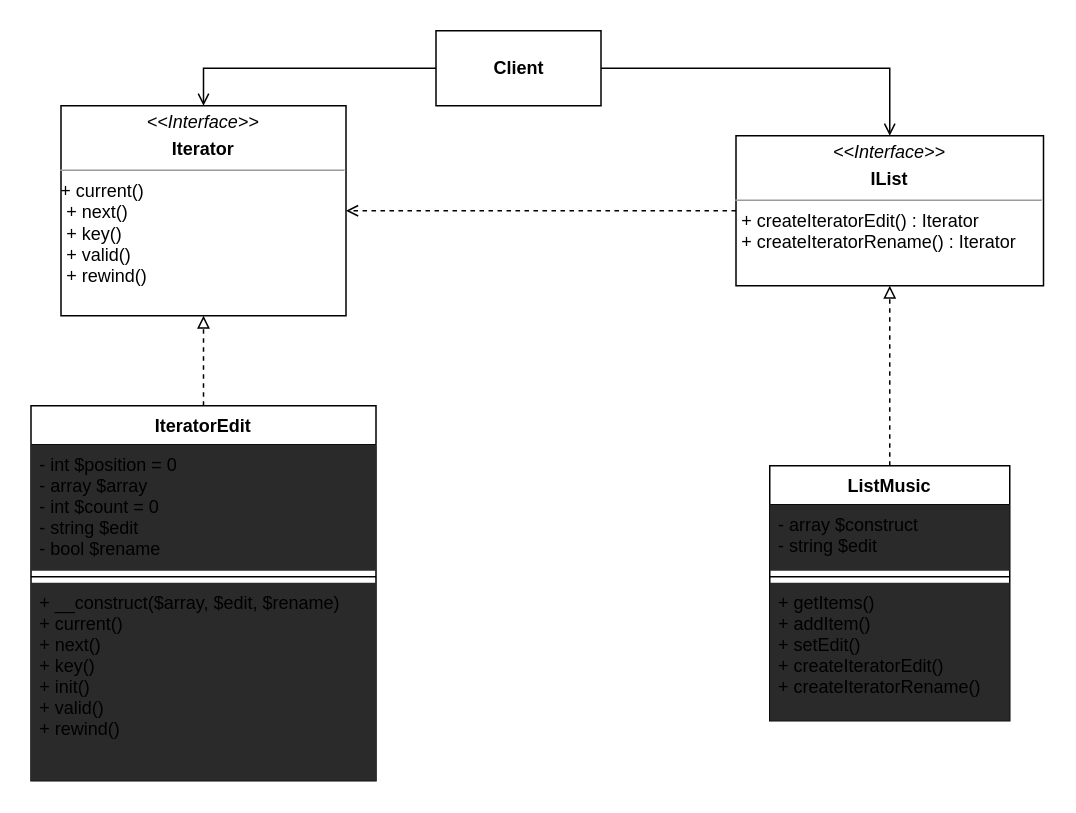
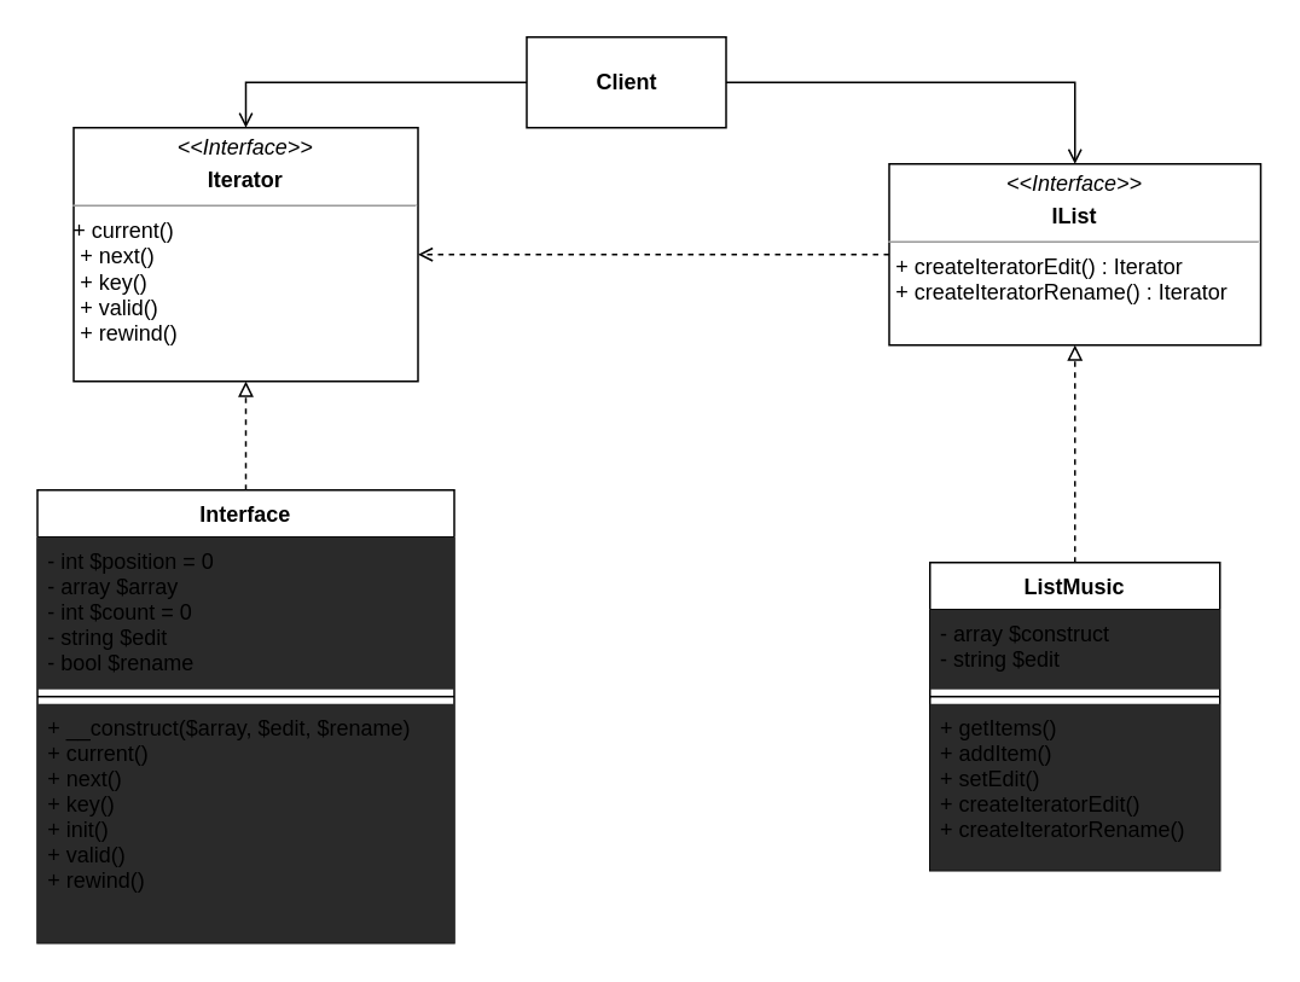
  <mxCell id="0" />
  <mxCell id="1" parent="0" />
  <mxCell id="2" value="&lt;p style=&quot;margin: 0px ; margin-top: 4px ; text-align: center&quot;&gt;&lt;i&gt;&amp;lt;&amp;lt;Interface&amp;gt;&amp;gt;&lt;/i&gt;&lt;/p&gt;&lt;p style=&quot;margin: 0px ; margin-top: 4px ; text-align: center&quot;&gt;&lt;b&gt;Iterator&lt;/b&gt;&lt;/p&gt;&lt;hr size=&quot;1&quot;&gt;&lt;p style=&quot;margin: 4px 0px 0px&quot;&gt;&lt;span&gt;+ current()&lt;/span&gt;&lt;br&gt;&lt;/p&gt;&lt;p style=&quot;margin: 0px 0px 0px 4px&quot;&gt;+ next()&lt;/p&gt;&lt;p style=&quot;margin: 0px 0px 0px 4px&quot;&gt;+ key()&lt;/p&gt;&lt;p style=&quot;margin: 0px 0px 0px 4px&quot;&gt;+ valid()&lt;/p&gt;&lt;p style=&quot;margin: 0px 0px 0px 4px&quot;&gt;+ rewind()&lt;/p&gt;" style="verticalAlign=top;align=left;overflow=fill;fontSize=12;fontFamily=Helvetica;html=1;" parent="1" vertex="1"><mxGeometry x="40" y="70" width="190" height="140" as="geometry" /></mxCell>
  <mxCell id="3" style="edgeStyle=orthogonalEdgeStyle;rounded=0;orthogonalLoop=1;jettySize=auto;html=1;endArrow=block;endFill=0;dashed=1;" parent="1" source="4" target="2" edge="1"><mxGeometry relative="1" as="geometry" /></mxCell>
- <mxCell id="4" value="IteratorEdit" style="swimlane;fontStyle=1;align=center;verticalAlign=top;childLayout=stackLayout;horizontal=1;startSize=26;horizontalStack=0;resizeParent=1;resizeParentMax=0;resizeLast=0;collapsible=1;marginBottom=0;" parent="1" vertex="1"><mxGeometry x="20" y="270" width="230" height="250" as="geometry" /></mxCell>
+ <mxCell id="4" value="Interface" style="swimlane;fontStyle=1;align=center;verticalAlign=top;childLayout=stackLayout;horizontal=1;startSize=26;horizontalStack=0;resizeParent=1;resizeParentMax=0;resizeLast=0;collapsible=1;marginBottom=0;" parent="1" vertex="1"><mxGeometry x="20" y="270" width="230" height="250" as="geometry" /></mxCell>
  <mxCell id="5" value="- int $position = 0&#10;- array $array&#10;- int $count = 0&#10;- string $edit&#10;- bool $rename" style="text;strokeColor=none;align=left;verticalAlign=top;spacingLeft=4;spacingRight=4;overflow=hidden;rotatable=0;points=[[0,0.5],[1,0.5]];portConstraint=eastwest;fillColor=#2a2a2a;" parent="4" vertex="1"><mxGeometry y="26" width="230" height="84" as="geometry" /></mxCell>
  <mxCell id="6" value="" style="line;strokeWidth=1;fillColor=none;align=left;verticalAlign=middle;spacingTop=-1;spacingLeft=3;spacingRight=3;rotatable=0;labelPosition=right;points=[];portConstraint=eastwest;" parent="4" vertex="1"><mxGeometry y="110" width="230" height="8" as="geometry" /></mxCell>
  <mxCell id="7" value="+ __construct($array, $edit, $rename)&#10;+ current()&#10;+ next()&#10;+ key()&#10;+ init()&#10;+ valid()&#10;+ rewind()" style="text;strokeColor=none;align=left;verticalAlign=top;spacingLeft=4;spacingRight=4;overflow=hidden;rotatable=0;points=[[0,0.5],[1,0.5]];portConstraint=eastwest;fillColor=#2a2a2a;" parent="4" vertex="1"><mxGeometry y="118" width="230" height="132" as="geometry" /></mxCell>
  <mxCell id="8" style="edgeStyle=orthogonalEdgeStyle;rounded=0;orthogonalLoop=1;jettySize=auto;html=1;endArrow=block;endFill=0;dashed=1;" parent="1" source="9" target="14" edge="1"><mxGeometry relative="1" as="geometry"><Array as="points" /></mxGeometry></mxCell>
  <mxCell id="9" value="ListMusic" style="swimlane;fontStyle=1;align=center;verticalAlign=top;childLayout=stackLayout;horizontal=1;startSize=26;horizontalStack=0;resizeParent=1;resizeParentMax=0;resizeLast=0;collapsible=1;marginBottom=0;" parent="1" vertex="1"><mxGeometry x="512.5" y="310" width="160" height="170" as="geometry" /></mxCell>
  <mxCell id="10" value="- array $construct&#10;- string $edit" style="text;strokeColor=none;align=left;verticalAlign=top;spacingLeft=4;spacingRight=4;overflow=hidden;rotatable=0;points=[[0,0.5],[1,0.5]];portConstraint=eastwest;fillColor=#2a2a2a;" parent="9" vertex="1"><mxGeometry y="26" width="160" height="44" as="geometry" /></mxCell>
  <mxCell id="11" value="" style="line;strokeWidth=1;fillColor=none;align=left;verticalAlign=middle;spacingTop=-1;spacingLeft=3;spacingRight=3;rotatable=0;labelPosition=right;points=[];portConstraint=eastwest;" parent="9" vertex="1"><mxGeometry y="70" width="160" height="8" as="geometry" /></mxCell>
  <mxCell id="12" value="+ getItems()&#10;+ addItem()&#10;+ setEdit()&#10;+ createIteratorEdit()&#10;+ createIteratorRename()" style="text;strokeColor=none;align=left;verticalAlign=top;spacingLeft=4;spacingRight=4;overflow=hidden;rotatable=0;points=[[0,0.5],[1,0.5]];portConstraint=eastwest;fillColor=#2a2a2a;" parent="9" vertex="1"><mxGeometry y="78" width="160" height="92" as="geometry" /></mxCell>
  <mxCell id="13" style="edgeStyle=orthogonalEdgeStyle;rounded=0;orthogonalLoop=1;jettySize=auto;html=1;dashed=1;endArrow=open;endFill=0;" parent="1" source="14" target="2" edge="1"><mxGeometry relative="1" as="geometry" /></mxCell>
  <mxCell id="14" value="&lt;p style=&quot;margin: 0px ; margin-top: 4px ; text-align: center&quot;&gt;&lt;i&gt;&amp;lt;&amp;lt;Interface&amp;gt;&amp;gt;&lt;/i&gt;&lt;/p&gt;&lt;p style=&quot;margin: 0px ; margin-top: 4px ; text-align: center&quot;&gt;&lt;b&gt;IList&lt;/b&gt;&lt;/p&gt;&lt;hr size=&quot;1&quot;&gt;&lt;p style=&quot;margin: 0px ; margin-left: 4px&quot;&gt;+ createIteratorEdit() : Iterator&lt;/p&gt;&lt;p style=&quot;margin: 0px ; margin-left: 4px&quot;&gt;+ createIteratorRename() : Iterator&lt;/p&gt;" style="verticalAlign=top;align=left;overflow=fill;fontSize=12;fontFamily=Helvetica;html=1;" parent="1" vertex="1"><mxGeometry x="490" y="90" width="205" height="100" as="geometry" /></mxCell>
  <mxCell id="15" style="edgeStyle=orthogonalEdgeStyle;rounded=0;orthogonalLoop=1;jettySize=auto;html=1;entryX=0.5;entryY=0;entryDx=0;entryDy=0;endArrow=open;endFill=0;" parent="1" source="17" target="2" edge="1"><mxGeometry relative="1" as="geometry" /></mxCell>
  <mxCell id="16" style="edgeStyle=orthogonalEdgeStyle;rounded=0;orthogonalLoop=1;jettySize=auto;html=1;entryX=0.5;entryY=0;entryDx=0;entryDy=0;endArrow=open;endFill=0;" parent="1" source="17" target="14" edge="1"><mxGeometry relative="1" as="geometry" /></mxCell>
  <mxCell id="17" value="&lt;b&gt;Client&lt;/b&gt;" style="html=1;" parent="1" vertex="1"><mxGeometry x="290" y="20" width="110" height="50" as="geometry" /></mxCell>
